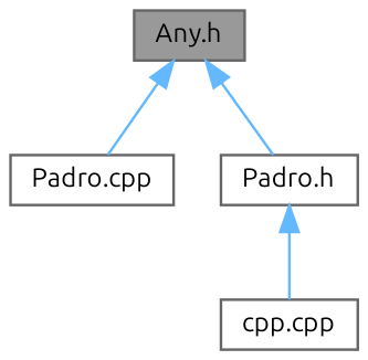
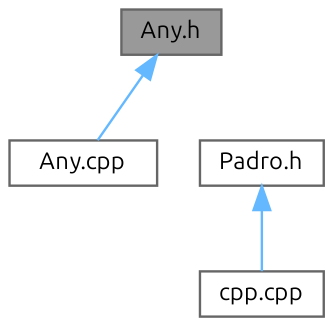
  digraph {
    fontname=Ubuntu
    node [color=grey40 fillcolor=white fontname=Ubuntu fontsize=10 shape=box style=filled]
    edge [color=steelblue1 dir=back fontname=Ubuntu fontsize=10 labelfontname=Helvetica labelfontsize=10 style=solid]
    n1 [color=gray40 fillcolor=grey60 fontcolor=black height=0.2 label="Any.h" width=0.4]
-   n2 [height=0.2 label="Padro.cpp" width=0.4]
+   n2 [height=0.2 label="Any.cpp" width=0.4]
    n3 [height=0.2 label="Padro.h" width=0.4]
    n4 [height=0.2 label="cpp.cpp" width=0.4]
    n1 -> n2
-   n1 -> n3
    n3 -> n4
  }
